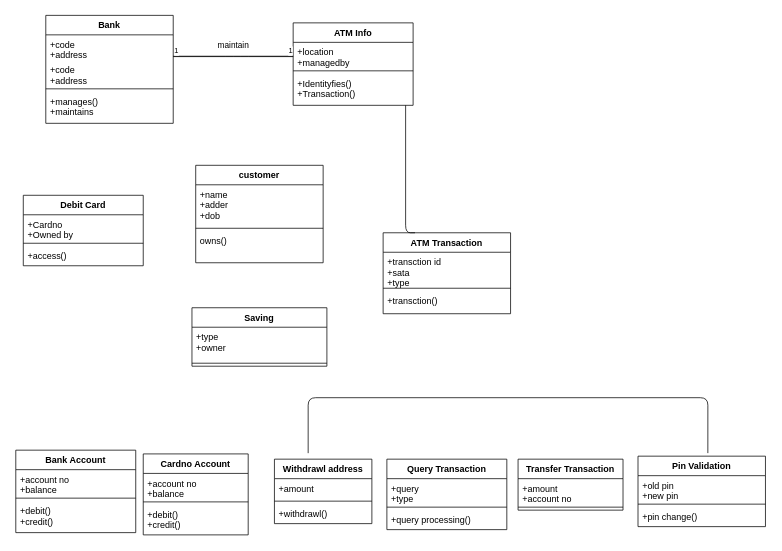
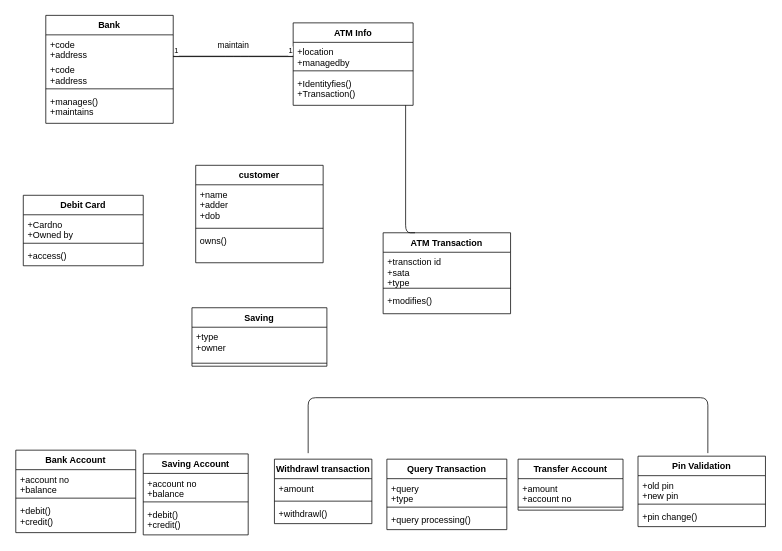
  <mxCell id="0" />
  <mxCell id="1" parent="0" />
  <mxCell id="2" value="Bank" style="swimlane;fontStyle=1;align=center;verticalAlign=top;childLayout=stackLayout;horizontal=1;startSize=26;horizontalStack=0;resizeParent=1;resizeParentMax=0;resizeLast=0;collapsible=1;marginBottom=0;rotation=0;" vertex="1" parent="1"><mxGeometry x="60" y="20" width="170" height="144" as="geometry" /></mxCell>
  <mxCell id="3" value="+code&#10;+address" style="text;strokeColor=none;fillColor=none;align=left;verticalAlign=top;spacingLeft=4;spacingRight=4;overflow=hidden;rotatable=0;points=[[0,0.5],[1,0.5]];portConstraint=eastwest;rotation=0;" vertex="1" parent="2"><mxGeometry y="26" width="170" height="34" as="geometry" /></mxCell>
  <mxCell id="4" value="+code&#10;+address" style="text;strokeColor=none;fillColor=none;align=left;verticalAlign=top;spacingLeft=4;spacingRight=4;overflow=hidden;rotatable=0;points=[[0,0.5],[1,0.5]];portConstraint=eastwest;rotation=0;" vertex="1" parent="2"><mxGeometry y="60" width="170" height="34" as="geometry" /></mxCell>
  <mxCell id="5" value="" style="line;strokeWidth=1;fillColor=none;align=left;verticalAlign=middle;spacingTop=-1;spacingLeft=3;spacingRight=3;rotatable=0;labelPosition=right;points=[];portConstraint=eastwest;rotation=0;" vertex="1" parent="2"><mxGeometry y="94" width="170" height="8" as="geometry" /></mxCell>
  <mxCell id="6" value="+manages()&#10;+maintains" style="text;strokeColor=none;fillColor=none;align=left;verticalAlign=top;spacingLeft=4;spacingRight=4;overflow=hidden;rotatable=0;points=[[0,0.5],[1,0.5]];portConstraint=eastwest;rotation=0;" vertex="1" parent="2"><mxGeometry y="102" width="170" height="42" as="geometry" /></mxCell>
  <mxCell id="7" value="customer" style="swimlane;fontStyle=1;align=center;verticalAlign=top;childLayout=stackLayout;horizontal=1;startSize=26;horizontalStack=0;resizeParent=1;resizeParentMax=0;resizeLast=0;collapsible=1;marginBottom=0;rotation=0;" vertex="1" parent="1"><mxGeometry x="260" y="220" width="170" height="130" as="geometry" /></mxCell>
  <mxCell id="8" value="+name&#10;+adder&#10;+dob" style="text;strokeColor=none;fillColor=none;align=left;verticalAlign=top;spacingLeft=4;spacingRight=4;overflow=hidden;rotatable=0;points=[[0,0.5],[1,0.5]];portConstraint=eastwest;rotation=0;" vertex="1" parent="7"><mxGeometry y="26" width="170" height="54" as="geometry" /></mxCell>
  <mxCell id="9" value="" style="line;strokeWidth=1;fillColor=none;align=left;verticalAlign=middle;spacingTop=-1;spacingLeft=3;spacingRight=3;rotatable=0;labelPosition=right;points=[];portConstraint=eastwest;rotation=0;" vertex="1" parent="7"><mxGeometry y="80" width="170" height="8" as="geometry" /></mxCell>
  <mxCell id="10" value="owns()" style="text;strokeColor=none;fillColor=none;align=left;verticalAlign=top;spacingLeft=4;spacingRight=4;overflow=hidden;rotatable=0;points=[[0,0.5],[1,0.5]];portConstraint=eastwest;rotation=0;" vertex="1" parent="7"><mxGeometry y="88" width="170" height="42" as="geometry" /></mxCell>
  <mxCell id="11" value="maintain" style="endArrow=none;html=1;edgeStyle=orthogonalEdgeStyle;" edge="1" parent="1"><mxGeometry x="0.5" y="43" relative="1" as="geometry"><mxPoint x="230" y="74.5" as="sourcePoint" /><mxPoint x="390" y="74.5" as="targetPoint" /><Array as="points"><mxPoint x="310" y="75" /><mxPoint x="310" y="75" /></Array><mxPoint x="-40" y="28" as="offset" /></mxGeometry></mxCell>
  <mxCell id="12" value="1" style="resizable=0;html=1;align=left;verticalAlign=bottom;labelBackgroundColor=#ffffff;fontSize=10;" connectable="0" vertex="1" parent="11"><mxGeometry x="-1" relative="1" as="geometry" /></mxCell>
  <mxCell id="13" value="1" style="resizable=0;html=1;align=right;verticalAlign=bottom;labelBackgroundColor=#ffffff;fontSize=10;" connectable="0" vertex="1" parent="11"><mxGeometry x="1" relative="1" as="geometry" /></mxCell>
  <mxCell id="14" value="ATM Info" style="swimlane;fontStyle=1;align=center;verticalAlign=top;childLayout=stackLayout;horizontal=1;startSize=26;horizontalStack=0;resizeParent=1;resizeParentMax=0;resizeLast=0;collapsible=1;marginBottom=0;" vertex="1" parent="1"><mxGeometry x="390" y="30" width="160" height="110" as="geometry" /></mxCell>
  <mxCell id="15" value="+location&#10;+managedby" style="text;strokeColor=none;fillColor=none;align=left;verticalAlign=top;spacingLeft=4;spacingRight=4;overflow=hidden;rotatable=0;points=[[0,0.5],[1,0.5]];portConstraint=eastwest;" vertex="1" parent="14"><mxGeometry y="26" width="160" height="34" as="geometry" /></mxCell>
  <mxCell id="16" value="" style="line;strokeWidth=1;fillColor=none;align=left;verticalAlign=middle;spacingTop=-1;spacingLeft=3;spacingRight=3;rotatable=0;labelPosition=right;points=[];portConstraint=eastwest;" vertex="1" parent="14"><mxGeometry y="60" width="160" height="8" as="geometry" /></mxCell>
  <mxCell id="17" value="+Identityfies()&#10;+Transaction()" style="text;strokeColor=none;fillColor=none;align=left;verticalAlign=top;spacingLeft=4;spacingRight=4;overflow=hidden;rotatable=0;points=[[0,0.5],[1,0.5]];portConstraint=eastwest;" vertex="1" parent="14"><mxGeometry y="68" width="160" height="42" as="geometry" /></mxCell>
  <mxCell id="18" value="maintain" style="endArrow=none;html=1;edgeStyle=orthogonalEdgeStyle;" edge="1" parent="1"><mxGeometry x="0.5" y="43" relative="1" as="geometry"><mxPoint x="230" y="75" as="sourcePoint" /><mxPoint x="390" y="75" as="targetPoint" /><Array as="points"><mxPoint x="320" y="75" /><mxPoint x="320" y="75" /></Array><mxPoint x="-40" y="28" as="offset" /></mxGeometry></mxCell>
  <mxCell id="19" value="1" style="resizable=0;html=1;align=left;verticalAlign=bottom;labelBackgroundColor=#ffffff;fontSize=10;" connectable="0" vertex="1" parent="18"><mxGeometry x="-1" relative="1" as="geometry" /></mxCell>
  <mxCell id="20" value="1" style="resizable=0;html=1;align=right;verticalAlign=bottom;labelBackgroundColor=#ffffff;fontSize=10;" connectable="0" vertex="1" parent="18"><mxGeometry x="1" relative="1" as="geometry" /></mxCell>
  <mxCell id="21" value="Debit Card" style="swimlane;fontStyle=1;align=center;verticalAlign=top;childLayout=stackLayout;horizontal=1;startSize=26;horizontalStack=0;resizeParent=1;resizeParentMax=0;resizeLast=0;collapsible=1;marginBottom=0;" vertex="1" parent="1"><mxGeometry x="30" y="260" width="160" height="94" as="geometry" /></mxCell>
  <mxCell id="22" value="+Cardno&#10;+Owned by" style="text;strokeColor=none;fillColor=none;align=left;verticalAlign=top;spacingLeft=4;spacingRight=4;overflow=hidden;rotatable=0;points=[[0,0.5],[1,0.5]];portConstraint=eastwest;" vertex="1" parent="21"><mxGeometry y="26" width="160" height="34" as="geometry" /></mxCell>
  <mxCell id="23" value="" style="line;strokeWidth=1;fillColor=none;align=left;verticalAlign=middle;spacingTop=-1;spacingLeft=3;spacingRight=3;rotatable=0;labelPosition=right;points=[];portConstraint=eastwest;" vertex="1" parent="21"><mxGeometry y="60" width="160" height="8" as="geometry" /></mxCell>
  <mxCell id="24" value="+access()" style="text;strokeColor=none;fillColor=none;align=left;verticalAlign=top;spacingLeft=4;spacingRight=4;overflow=hidden;rotatable=0;points=[[0,0.5],[1,0.5]];portConstraint=eastwest;" vertex="1" parent="21"><mxGeometry y="68" width="160" height="26" as="geometry" /></mxCell>
  <mxCell id="25" value="Saving" style="swimlane;fontStyle=1;align=center;verticalAlign=top;childLayout=stackLayout;horizontal=1;startSize=26;horizontalStack=0;resizeParent=1;resizeParentMax=0;resizeLast=0;collapsible=1;marginBottom=0;" vertex="1" parent="1"><mxGeometry x="255" y="410" width="180" height="78" as="geometry" /></mxCell>
  <mxCell id="26" value="+type&#10;+owner" style="text;strokeColor=none;fillColor=none;align=left;verticalAlign=top;spacingLeft=4;spacingRight=4;overflow=hidden;rotatable=0;points=[[0,0.5],[1,0.5]];portConstraint=eastwest;" vertex="1" parent="25"><mxGeometry y="26" width="180" height="44" as="geometry" /></mxCell>
  <mxCell id="27" value="" style="line;strokeWidth=1;fillColor=none;align=left;verticalAlign=middle;spacingTop=-1;spacingLeft=3;spacingRight=3;rotatable=0;labelPosition=right;points=[];portConstraint=eastwest;" vertex="1" parent="25"><mxGeometry y="70" width="180" height="8" as="geometry" /></mxCell>
  <mxCell id="28" value="ATM Transaction" style="swimlane;fontStyle=1;align=center;verticalAlign=top;childLayout=stackLayout;horizontal=1;startSize=26;horizontalStack=0;resizeParent=1;resizeParentMax=0;resizeLast=0;collapsible=1;marginBottom=0;" vertex="1" parent="1"><mxGeometry x="510" y="310" width="170" height="108" as="geometry" /></mxCell>
  <mxCell id="29" value="+transction id&#10;+sata&#10;+type" style="text;strokeColor=none;fillColor=none;align=left;verticalAlign=top;spacingLeft=4;spacingRight=4;overflow=hidden;rotatable=0;points=[[0,0.5],[1,0.5]];portConstraint=eastwest;" vertex="1" parent="28"><mxGeometry y="26" width="170" height="44" as="geometry" /></mxCell>
  <mxCell id="30" value="" style="line;strokeWidth=1;fillColor=none;align=left;verticalAlign=middle;spacingTop=-1;spacingLeft=3;spacingRight=3;rotatable=0;labelPosition=right;points=[];portConstraint=eastwest;" vertex="1" parent="28"><mxGeometry y="70" width="170" height="8" as="geometry" /></mxCell>
- <mxCell id="31" value="+transction()" style="text;strokeColor=none;fillColor=none;align=left;verticalAlign=top;spacingLeft=4;spacingRight=4;overflow=hidden;rotatable=0;points=[[0,0.5],[1,0.5]];portConstraint=eastwest;" vertex="1" parent="28"><mxGeometry y="78" width="170" height="30" as="geometry" /></mxCell>
+ <mxCell id="31" value="+modifies()" style="text;strokeColor=none;fillColor=none;align=left;verticalAlign=top;spacingLeft=4;spacingRight=4;overflow=hidden;rotatable=0;points=[[0,0.5],[1,0.5]];portConstraint=eastwest;" vertex="1" parent="28"><mxGeometry y="78" width="170" height="30" as="geometry" /></mxCell>
  <mxCell id="32" value="Bank Account" style="swimlane;fontStyle=1;align=center;verticalAlign=top;childLayout=stackLayout;horizontal=1;startSize=26;horizontalStack=0;resizeParent=1;resizeParentMax=0;resizeLast=0;collapsible=1;marginBottom=0;" vertex="1" parent="1"><mxGeometry x="20" y="600" width="160" height="110" as="geometry" /></mxCell>
  <mxCell id="33" value="+account no&#10;+balance" style="text;strokeColor=none;fillColor=none;align=left;verticalAlign=top;spacingLeft=4;spacingRight=4;overflow=hidden;rotatable=0;points=[[0,0.5],[1,0.5]];portConstraint=eastwest;" vertex="1" parent="32"><mxGeometry y="26" width="160" height="34" as="geometry" /></mxCell>
  <mxCell id="34" value="" style="line;strokeWidth=1;fillColor=none;align=left;verticalAlign=middle;spacingTop=-1;spacingLeft=3;spacingRight=3;rotatable=0;labelPosition=right;points=[];portConstraint=eastwest;" vertex="1" parent="32"><mxGeometry y="60" width="160" height="8" as="geometry" /></mxCell>
  <mxCell id="35" value="+debit()&#10;+credit()" style="text;strokeColor=none;fillColor=none;align=left;verticalAlign=top;spacingLeft=4;spacingRight=4;overflow=hidden;rotatable=0;points=[[0,0.5],[1,0.5]];portConstraint=eastwest;" vertex="1" parent="32"><mxGeometry y="68" width="160" height="42" as="geometry" /></mxCell>
- <mxCell id="36" value="Cardno Account" style="swimlane;fontStyle=1;align=center;verticalAlign=top;childLayout=stackLayout;horizontal=1;startSize=26;horizontalStack=0;resizeParent=1;resizeParentMax=0;resizeLast=0;collapsible=1;marginBottom=0;" vertex="1" parent="1"><mxGeometry x="190" y="605" width="140" height="108" as="geometry" /></mxCell>
+ <mxCell id="36" value="Saving Account" style="swimlane;fontStyle=1;align=center;verticalAlign=top;childLayout=stackLayout;horizontal=1;startSize=26;horizontalStack=0;resizeParent=1;resizeParentMax=0;resizeLast=0;collapsible=1;marginBottom=0;" vertex="1" parent="1"><mxGeometry x="190" y="605" width="140" height="108" as="geometry" /></mxCell>
  <mxCell id="37" value="+account no&#10;+balance" style="text;strokeColor=none;fillColor=none;align=left;verticalAlign=top;spacingLeft=4;spacingRight=4;overflow=hidden;rotatable=0;points=[[0,0.5],[1,0.5]];portConstraint=eastwest;" vertex="1" parent="36"><mxGeometry y="26" width="140" height="34" as="geometry" /></mxCell>
  <mxCell id="38" value="" style="line;strokeWidth=1;fillColor=none;align=left;verticalAlign=middle;spacingTop=-1;spacingLeft=3;spacingRight=3;rotatable=0;labelPosition=right;points=[];portConstraint=eastwest;" vertex="1" parent="36"><mxGeometry y="60" width="140" height="8" as="geometry" /></mxCell>
  <mxCell id="39" value="+debit()&#10;+credit()" style="text;strokeColor=none;fillColor=none;align=left;verticalAlign=top;spacingLeft=4;spacingRight=4;overflow=hidden;rotatable=0;points=[[0,0.5],[1,0.5]];portConstraint=eastwest;" vertex="1" parent="36"><mxGeometry y="68" width="140" height="40" as="geometry" /></mxCell>
- <mxCell id="40" value="Withdrawl address" style="swimlane;fontStyle=1;align=center;verticalAlign=top;childLayout=stackLayout;horizontal=1;startSize=26;horizontalStack=0;resizeParent=1;resizeParentMax=0;resizeLast=0;collapsible=1;marginBottom=0;" vertex="1" parent="1"><mxGeometry x="365" y="612" width="130" height="86" as="geometry" /></mxCell>
+ <mxCell id="40" value="Withdrawl transaction" style="swimlane;fontStyle=1;align=center;verticalAlign=top;childLayout=stackLayout;horizontal=1;startSize=26;horizontalStack=0;resizeParent=1;resizeParentMax=0;resizeLast=0;collapsible=1;marginBottom=0;" vertex="1" parent="1"><mxGeometry x="365" y="612" width="130" height="86" as="geometry" /></mxCell>
  <mxCell id="41" value="+amount" style="text;strokeColor=none;fillColor=none;align=left;verticalAlign=top;spacingLeft=4;spacingRight=4;overflow=hidden;rotatable=0;points=[[0,0.5],[1,0.5]];portConstraint=eastwest;" vertex="1" parent="40"><mxGeometry y="26" width="130" height="26" as="geometry" /></mxCell>
  <mxCell id="42" value="" style="line;strokeWidth=1;fillColor=none;align=left;verticalAlign=middle;spacingTop=-1;spacingLeft=3;spacingRight=3;rotatable=0;labelPosition=right;points=[];portConstraint=eastwest;" vertex="1" parent="40"><mxGeometry y="52" width="130" height="8" as="geometry" /></mxCell>
  <mxCell id="43" value="+withdrawl()" style="text;strokeColor=none;fillColor=none;align=left;verticalAlign=top;spacingLeft=4;spacingRight=4;overflow=hidden;rotatable=0;points=[[0,0.5],[1,0.5]];portConstraint=eastwest;" vertex="1" parent="40"><mxGeometry y="60" width="130" height="26" as="geometry" /></mxCell>
  <mxCell id="44" value="Query Transaction" style="swimlane;fontStyle=1;align=center;verticalAlign=top;childLayout=stackLayout;horizontal=1;startSize=26;horizontalStack=0;resizeParent=1;resizeParentMax=0;resizeLast=0;collapsible=1;marginBottom=0;" vertex="1" parent="1"><mxGeometry x="515" y="612" width="160" height="94" as="geometry" /></mxCell>
  <mxCell id="45" value="+query&#10;+type" style="text;strokeColor=none;fillColor=none;align=left;verticalAlign=top;spacingLeft=4;spacingRight=4;overflow=hidden;rotatable=0;points=[[0,0.5],[1,0.5]];portConstraint=eastwest;" vertex="1" parent="44"><mxGeometry y="26" width="160" height="34" as="geometry" /></mxCell>
  <mxCell id="46" value="" style="line;strokeWidth=1;fillColor=none;align=left;verticalAlign=middle;spacingTop=-1;spacingLeft=3;spacingRight=3;rotatable=0;labelPosition=right;points=[];portConstraint=eastwest;" vertex="1" parent="44"><mxGeometry y="60" width="160" height="8" as="geometry" /></mxCell>
  <mxCell id="47" value="+query processing()" style="text;strokeColor=none;fillColor=none;align=left;verticalAlign=top;spacingLeft=4;spacingRight=4;overflow=hidden;rotatable=0;points=[[0,0.5],[1,0.5]];portConstraint=eastwest;" vertex="1" parent="44"><mxGeometry y="68" width="160" height="26" as="geometry" /></mxCell>
- <mxCell id="48" value="Transfer Transaction" style="swimlane;fontStyle=1;align=center;verticalAlign=top;childLayout=stackLayout;horizontal=1;startSize=26;horizontalStack=0;resizeParent=1;resizeParentMax=0;resizeLast=0;collapsible=1;marginBottom=0;" vertex="1" parent="1"><mxGeometry x="690" y="612" width="140" height="68" as="geometry" /></mxCell>
+ <mxCell id="48" value="Transfer Account" style="swimlane;fontStyle=1;align=center;verticalAlign=top;childLayout=stackLayout;horizontal=1;startSize=26;horizontalStack=0;resizeParent=1;resizeParentMax=0;resizeLast=0;collapsible=1;marginBottom=0;" vertex="1" parent="1"><mxGeometry x="690" y="612" width="140" height="68" as="geometry" /></mxCell>
  <mxCell id="49" value="+amount&#10;+account no" style="text;strokeColor=none;fillColor=none;align=left;verticalAlign=top;spacingLeft=4;spacingRight=4;overflow=hidden;rotatable=0;points=[[0,0.5],[1,0.5]];portConstraint=eastwest;" vertex="1" parent="48"><mxGeometry y="26" width="140" height="34" as="geometry" /></mxCell>
  <mxCell id="50" value="" style="line;strokeWidth=1;fillColor=none;align=left;verticalAlign=middle;spacingTop=-1;spacingLeft=3;spacingRight=3;rotatable=0;labelPosition=right;points=[];portConstraint=eastwest;" vertex="1" parent="48"><mxGeometry y="60" width="140" height="8" as="geometry" /></mxCell>
  <mxCell id="51" value="Pin Validation" style="swimlane;fontStyle=1;align=center;verticalAlign=top;childLayout=stackLayout;horizontal=1;startSize=26;horizontalStack=0;resizeParent=1;resizeParentMax=0;resizeLast=0;collapsible=1;marginBottom=0;" vertex="1" parent="1"><mxGeometry x="850" y="608" width="170" height="94" as="geometry" /></mxCell>
  <mxCell id="52" value="+old pin&#10;+new pin" style="text;strokeColor=none;fillColor=none;align=left;verticalAlign=top;spacingLeft=4;spacingRight=4;overflow=hidden;rotatable=0;points=[[0,0.5],[1,0.5]];portConstraint=eastwest;" vertex="1" parent="51"><mxGeometry y="26" width="170" height="34" as="geometry" /></mxCell>
  <mxCell id="53" value="" style="line;strokeWidth=1;fillColor=none;align=left;verticalAlign=middle;spacingTop=-1;spacingLeft=3;spacingRight=3;rotatable=0;labelPosition=right;points=[];portConstraint=eastwest;" vertex="1" parent="51"><mxGeometry y="60" width="170" height="8" as="geometry" /></mxCell>
  <mxCell id="54" value="+pin change()" style="text;strokeColor=none;fillColor=none;align=left;verticalAlign=top;spacingLeft=4;spacingRight=4;overflow=hidden;rotatable=0;points=[[0,0.5],[1,0.5]];portConstraint=eastwest;" vertex="1" parent="51"><mxGeometry y="68" width="170" height="26" as="geometry" /></mxCell>
  <mxCell id="55" value="" style="endArrow=none;html=1;edgeStyle=orthogonalEdgeStyle;entryX=0.548;entryY=-0.043;entryDx=0;entryDy=0;entryPerimeter=0;" edge="1" parent="1" target="51"><mxGeometry relative="1" as="geometry"><mxPoint x="410" y="604" as="sourcePoint" /><mxPoint x="940" y="530" as="targetPoint" /><Array as="points"><mxPoint x="410" y="530" /><mxPoint x="943" y="530" /></Array></mxGeometry></mxCell>
  <mxCell id="56" value="" style="endArrow=none;html=1;edgeStyle=orthogonalEdgeStyle;entryX=0.25;entryY=0;entryDx=0;entryDy=0;" edge="1" parent="1" target="28"><mxGeometry relative="1" as="geometry"><mxPoint x="540" y="140" as="sourcePoint" /><mxPoint x="630" y="190" as="targetPoint" /><Array as="points"><mxPoint x="540" y="310" /></Array></mxGeometry></mxCell>
